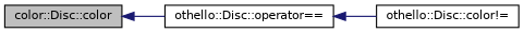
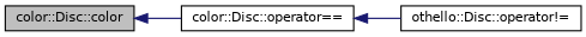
  digraph {
    rankdir=LR
    node [color=black fillcolor=white fontname=Helvetica fontsize=10 shape=record style=filled]
    edge [color=midnightblue dir=back fontname=Helvetica fontsize=10 labelfontname=Helvetica labelfontsize=10 style=solid]
    n1 [fillcolor=grey75 fontcolor=black height=0.2 label="color::Disc::color" width=0.4]
-   n2 [height=0.2 label="othello::Disc::operator==" width=0.4]
-   n3 [height=0.2 label="othello::Disc::color!=" width=0.4]
+   n2 [height=0.2 label="color::Disc::operator==" width=0.4]
+   n3 [height=0.2 label="othello::Disc::operator!=" width=0.4]
    n1 -> n2
    n2 -> n3
  }
